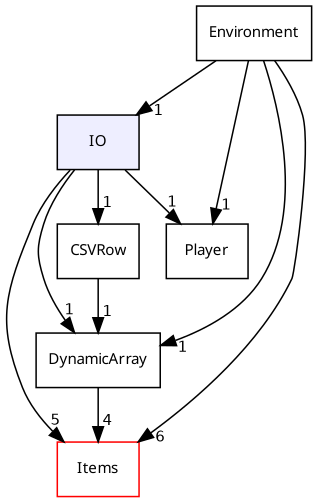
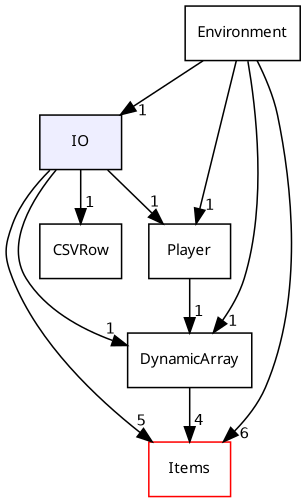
  digraph {
    compound=true
    fontname="Noto Sans"
    node [fontname="Noto Sans" fontsize=10 shape=box]
    edge [fontname="Noto Sans" headlabel=1 labeldistance=1.5 labelfontname=Helvetica labelfontsize=10]
    n1 [fillcolor="#eeeeff" label=IO pencolor=black style=filled]
    n2 [color=red fillcolor=white label=Items style=filled]
    n3 [label=Player]
    n4 [label=DynamicArray]
    n5 [label=CSVRow]
    n6 [label=Environment]
    n1 -> n2 [headlabel=5]
    n1 -> n3
    n1 -> n4
    n1 -> n5
-   n5 -> n4
+   n3 -> n4
    n4 -> n2 [headlabel=4]
    n6 -> n1
    n6 -> n2 [headlabel=6]
    n6 -> n3
    n6 -> n4
  }
